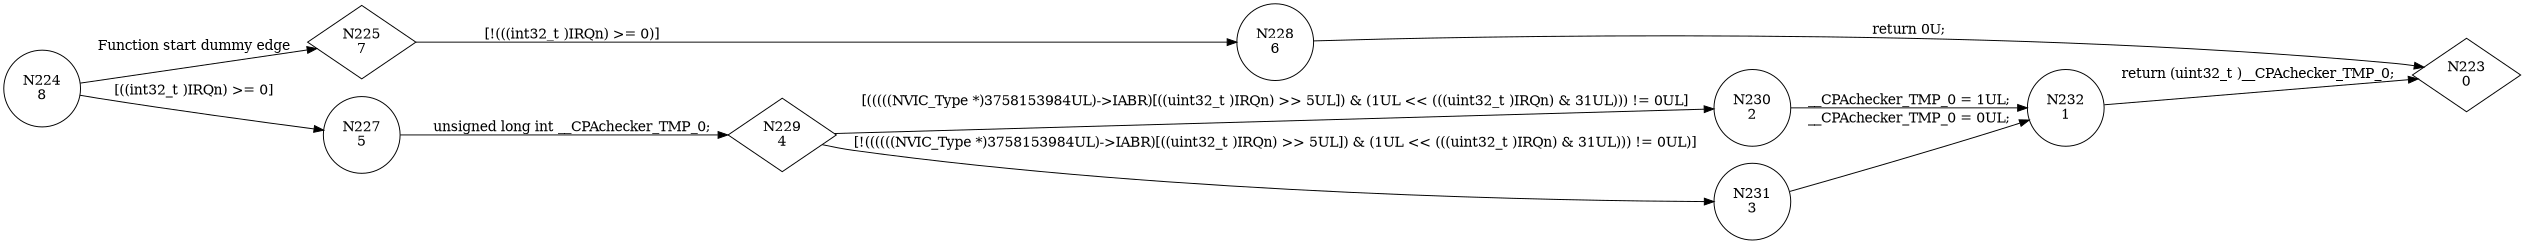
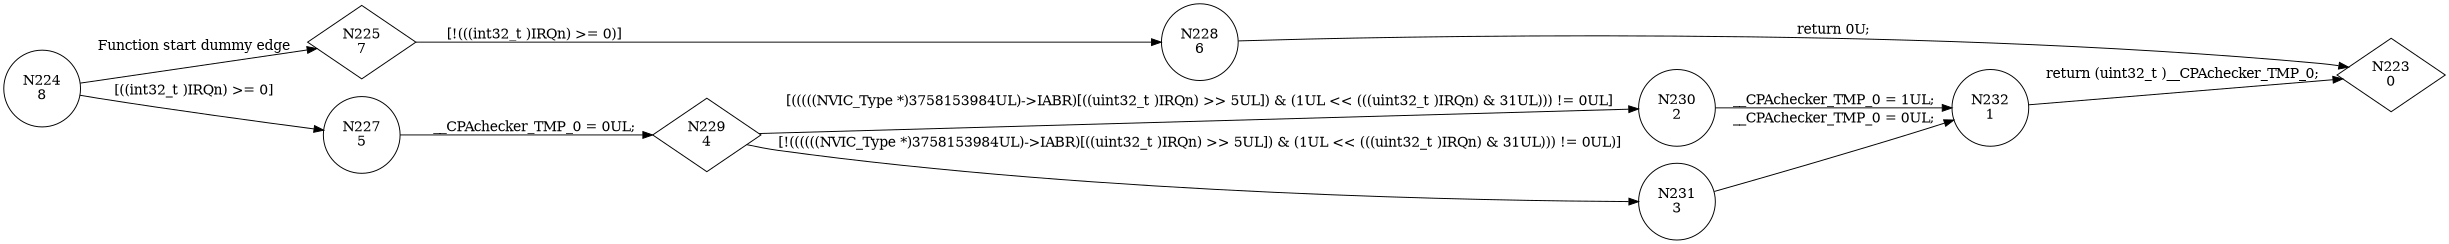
  digraph {
    fontname="DejaVu Serif"
    rankdir=LR
    node [fontname="DejaVu Serif" shape=circle]
    edge [fontname="DejaVu Serif"]
    n1 [label="N224\n8"]
    n2 [label="N225\n7" shape=diamond]
    n3 [label="N227\n5"]
    n4 [label="N228\n6"]
    n5 [label="N229\n4" shape=diamond]
    n6 [label="N223\n0" shape=diamond]
    n7 [label="N230\n2"]
    n8 [label="N231\n3"]
    n9 [label="N232\n1"]
    n1 -> n2 [label="Function start dummy edge"]
    n1 -> n3 [label="[((int32_t )IRQn) >= 0]"]
    n2 -> n4 [label="[!(((int32_t )IRQn) >= 0)]"]
-   n3 -> n5 [label="unsigned long int __CPAchecker_TMP_0;"]
+   n3 -> n5 [label="__CPAchecker_TMP_0 = 0UL;"]
    n4 -> n6 [label="return 0U;"]
    n5 -> n7 [label="[(((((NVIC_Type *)3758153984UL)->IABR)[((uint32_t )IRQn) >> 5UL]) & (1UL << (((uint32_t )IRQn) & 31UL))) != 0UL]"]
    n5 -> n8 [label="[!((((((NVIC_Type *)3758153984UL)->IABR)[((uint32_t )IRQn) >> 5UL]) & (1UL << (((uint32_t )IRQn) & 31UL))) != 0UL)]"]
    n7 -> n9 [label="__CPAchecker_TMP_0 = 1UL;"]
    n8 -> n9 [label="__CPAchecker_TMP_0 = 0UL;"]
    n9 -> n6 [label="return (uint32_t )__CPAchecker_TMP_0;"]
  }
